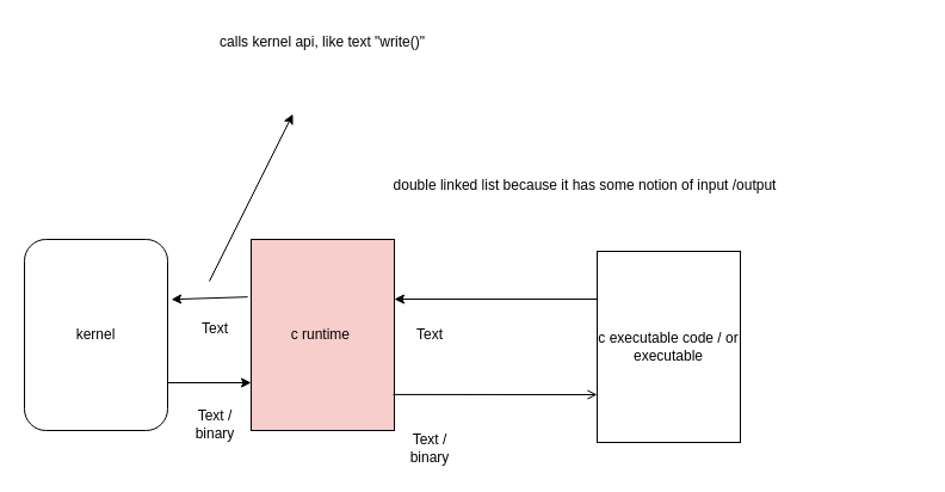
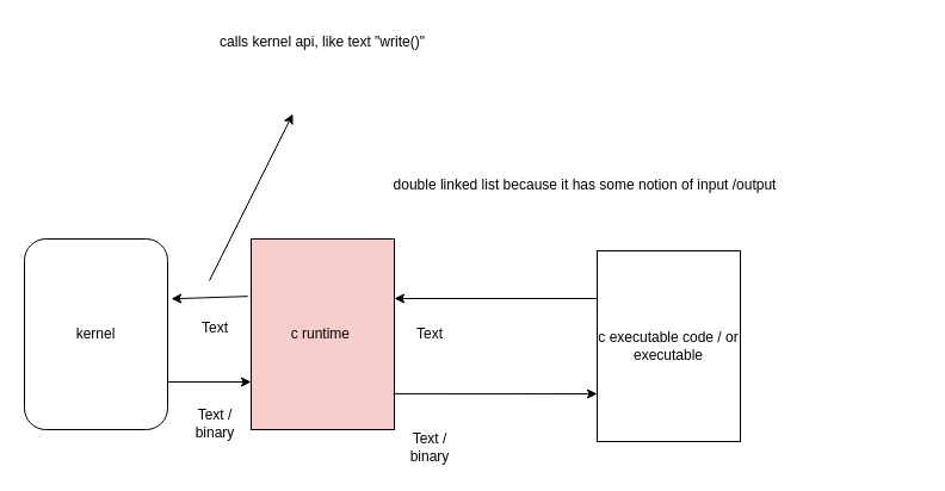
  <mxCell id="0" />
  <mxCell id="1" parent="0" />
  <mxCell id="2" value="kernel" style="whiteSpace=wrap;html=1;rounded=1;" vertex="1" parent="1"><mxGeometry x="20" y="200" width="120" height="160" as="geometry" /></mxCell>
  <mxCell id="3" value="c runtime&amp;nbsp;" style="rounded=0;whiteSpace=wrap;html=1;fillColor=#f8cecc;" vertex="1" parent="1"><mxGeometry x="210" y="200" width="120" height="160" as="geometry" /></mxCell>
  <mxCell id="4" value="c executable code / or executable" style="rounded=0;whiteSpace=wrap;html=1;" vertex="1" parent="1"><mxGeometry x="500" y="210" width="120" height="160" as="geometry" /></mxCell>
  <mxCell id="5" value="" style="endArrow=classic;html=1;rounded=0;" edge="1" parent="1"><mxGeometry width="50" height="50" relative="1" as="geometry"><mxPoint x="175" y="235" as="sourcePoint" /><mxPoint x="245" y="95" as="targetPoint" /></mxGeometry></mxCell>
  <mxCell id="6" value="calls kernel api, like text &quot;write()&quot;" style="text;html=1;align=center;verticalAlign=middle;whiteSpace=wrap;rounded=0;" vertex="1" parent="1"><mxGeometry x="170" y="20" width="200" height="30" as="geometry" /></mxCell>
  <mxCell id="7" value="double linked list because it has some notion of input /output" style="text;html=1;align=center;verticalAlign=middle;whiteSpace=wrap;rounded=0;" vertex="1" parent="1"><mxGeometry x="210" y="140" width="560" height="30" as="geometry" /></mxCell>
  <mxCell id="8" value="" style="endArrow=classic;html=1;rounded=0;exitX=-0.024;exitY=0.301;exitDx=0;exitDy=0;exitPerimeter=0;entryX=1.026;entryY=0.314;entryDx=0;entryDy=0;entryPerimeter=0;" edge="1" parent="1" source="3" target="2"><mxGeometry width="50" height="50" relative="1" as="geometry"><mxPoint x="330" y="390" as="sourcePoint" /><mxPoint x="380" y="340" as="targetPoint" /></mxGeometry></mxCell>
  <mxCell id="9" value="Text" style="text;html=1;align=center;verticalAlign=middle;whiteSpace=wrap;rounded=0;" vertex="1" parent="1"><mxGeometry x="150" y="260" width="60" height="30" as="geometry" /></mxCell>
  <mxCell id="10" value="" style="endArrow=classic;html=1;rounded=0;exitX=1;exitY=0.75;exitDx=0;exitDy=0;entryX=0;entryY=0.75;entryDx=0;entryDy=0;" edge="1" parent="1" source="2" target="3"><mxGeometry width="50" height="50" relative="1" as="geometry"><mxPoint x="200" y="520" as="sourcePoint" /><mxPoint x="250" y="470" as="targetPoint" /></mxGeometry></mxCell>
  <mxCell id="11" value="Text / binary" style="text;html=1;align=center;verticalAlign=middle;whiteSpace=wrap;rounded=0;" vertex="1" parent="1"><mxGeometry x="150" y="340" width="60" height="30" as="geometry" /></mxCell>
  <mxCell id="12" value="" style="endArrow=classic;html=1;rounded=0;exitX=0;exitY=0.25;exitDx=0;exitDy=0;" edge="1" parent="1" source="4"><mxGeometry width="50" height="50" relative="1" as="geometry"><mxPoint x="380" y="480" as="sourcePoint" /><mxPoint x="330" y="250" as="targetPoint" /></mxGeometry></mxCell>
  <mxCell id="13" value="Text" style="text;html=1;align=center;verticalAlign=middle;whiteSpace=wrap;rounded=0;" vertex="1" parent="1"><mxGeometry x="330" y="265" width="60" height="30" as="geometry" /></mxCell>
- <mxCell id="14" value="" style="endArrow=open;html=1;rounded=0;exitX=0.992;exitY=0.812;exitDx=0;exitDy=0;entryX=0;entryY=0.75;entryDx=0;entryDy=0;exitPerimeter=0;" edge="1" parent="1" source="3" target="4"><mxGeometry width="50" height="50" relative="1" as="geometry"><mxPoint x="540" y="480" as="sourcePoint" /><mxPoint x="610" y="480" as="targetPoint" /></mxGeometry></mxCell>
+ <mxCell id="14" value="" style="endArrow=classic;html=1;rounded=0;exitX=0.992;exitY=0.812;exitDx=0;exitDy=0;entryX=0;entryY=0.75;entryDx=0;entryDy=0;exitPerimeter=0;" edge="1" parent="1" source="3" target="4"><mxGeometry width="50" height="50" relative="1" as="geometry"><mxPoint x="540" y="480" as="sourcePoint" /><mxPoint x="610" y="480" as="targetPoint" /></mxGeometry></mxCell>
  <mxCell id="15" value="Text / binary" style="text;html=1;align=center;verticalAlign=middle;whiteSpace=wrap;rounded=0;" vertex="1" parent="1"><mxGeometry x="330" y="360" width="60" height="30" as="geometry" /></mxCell>
